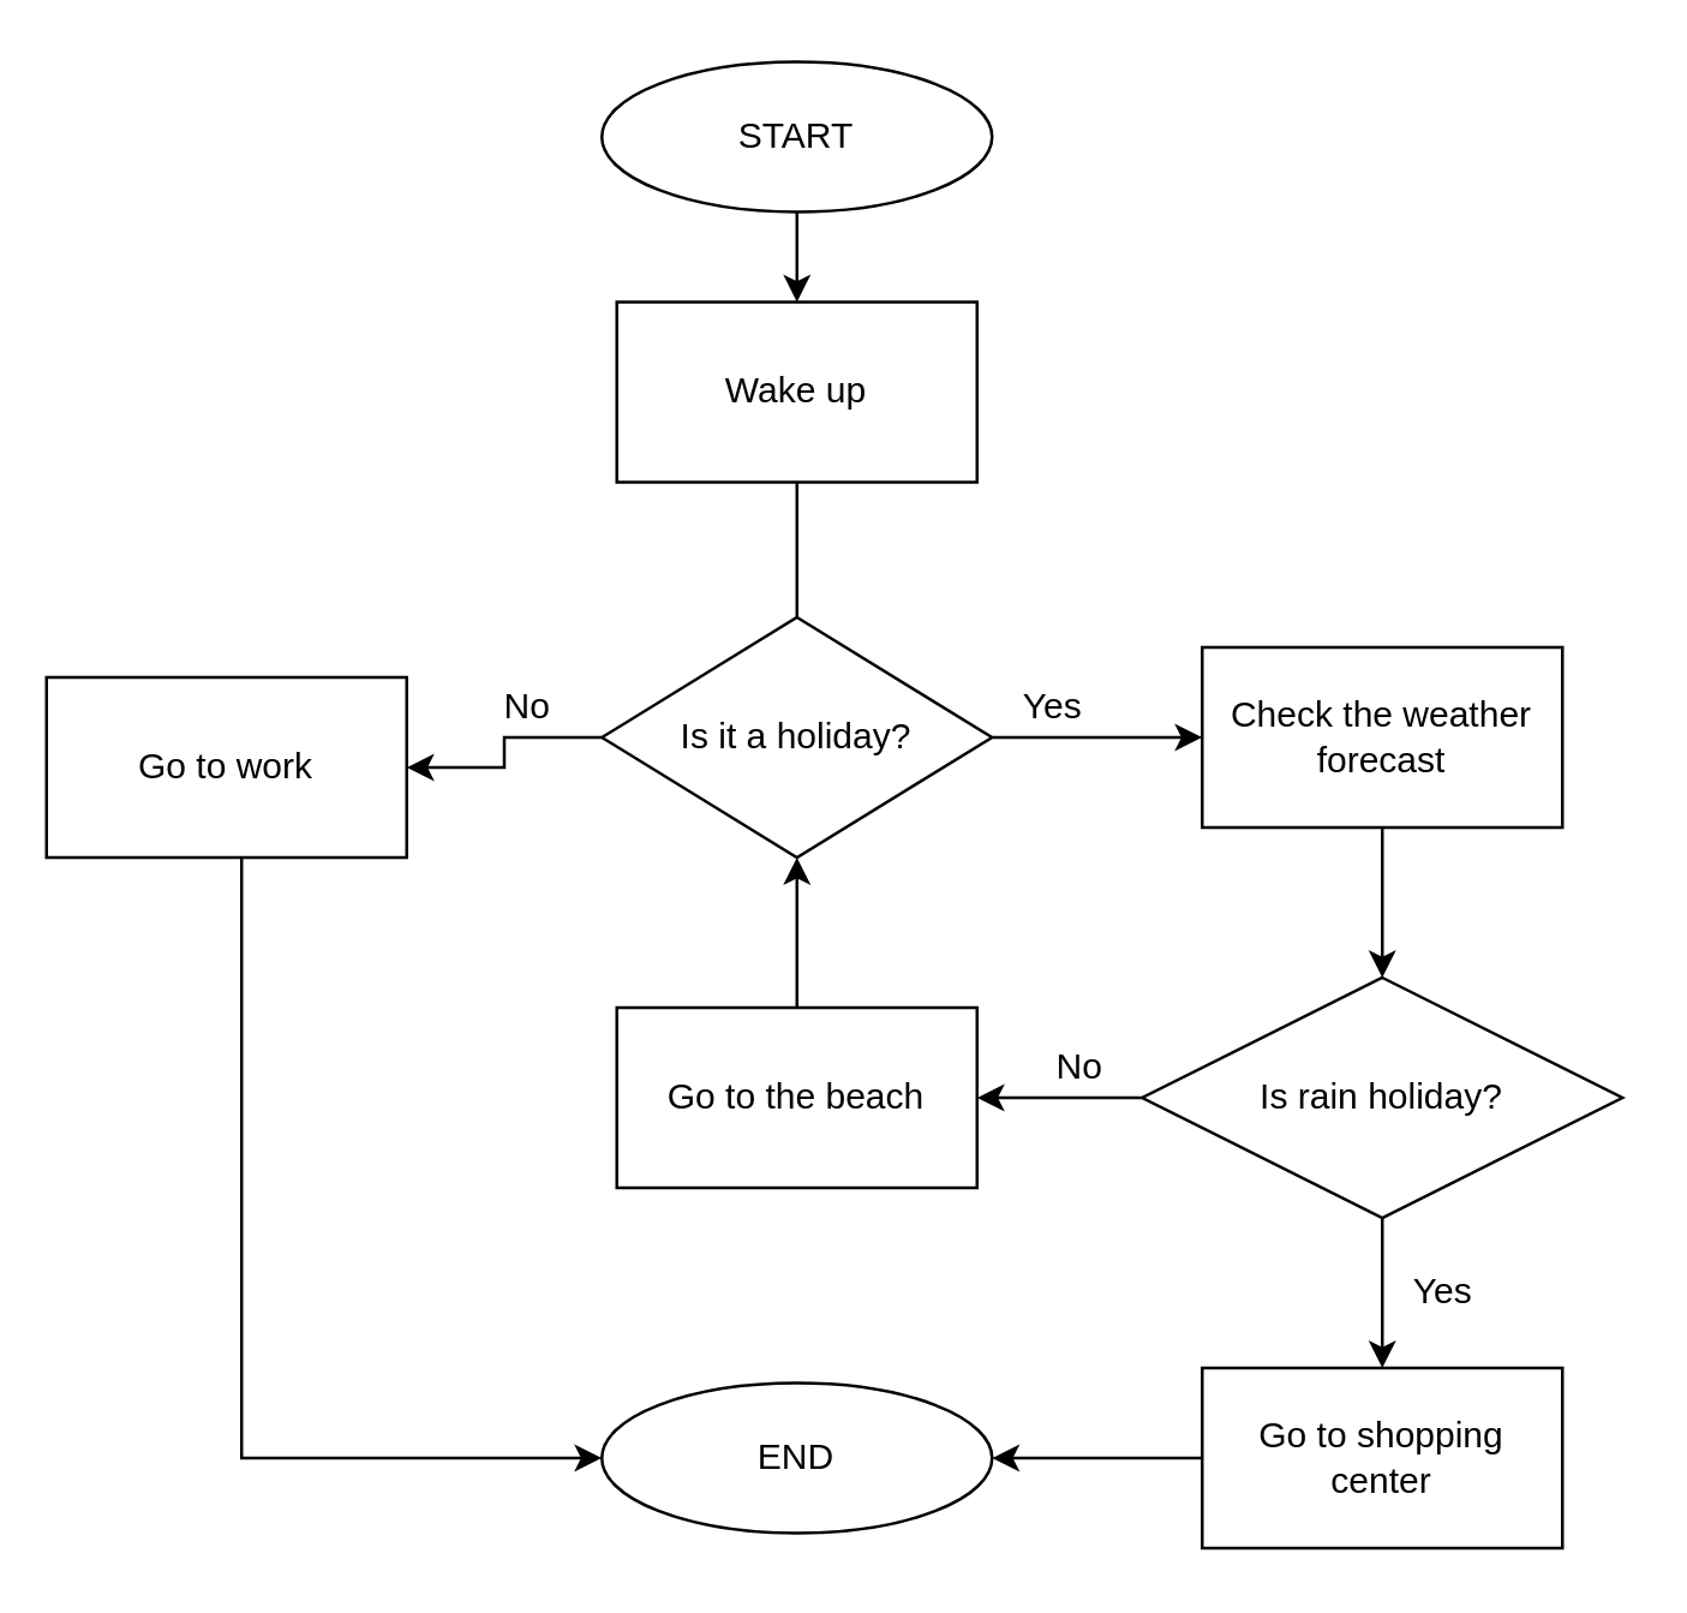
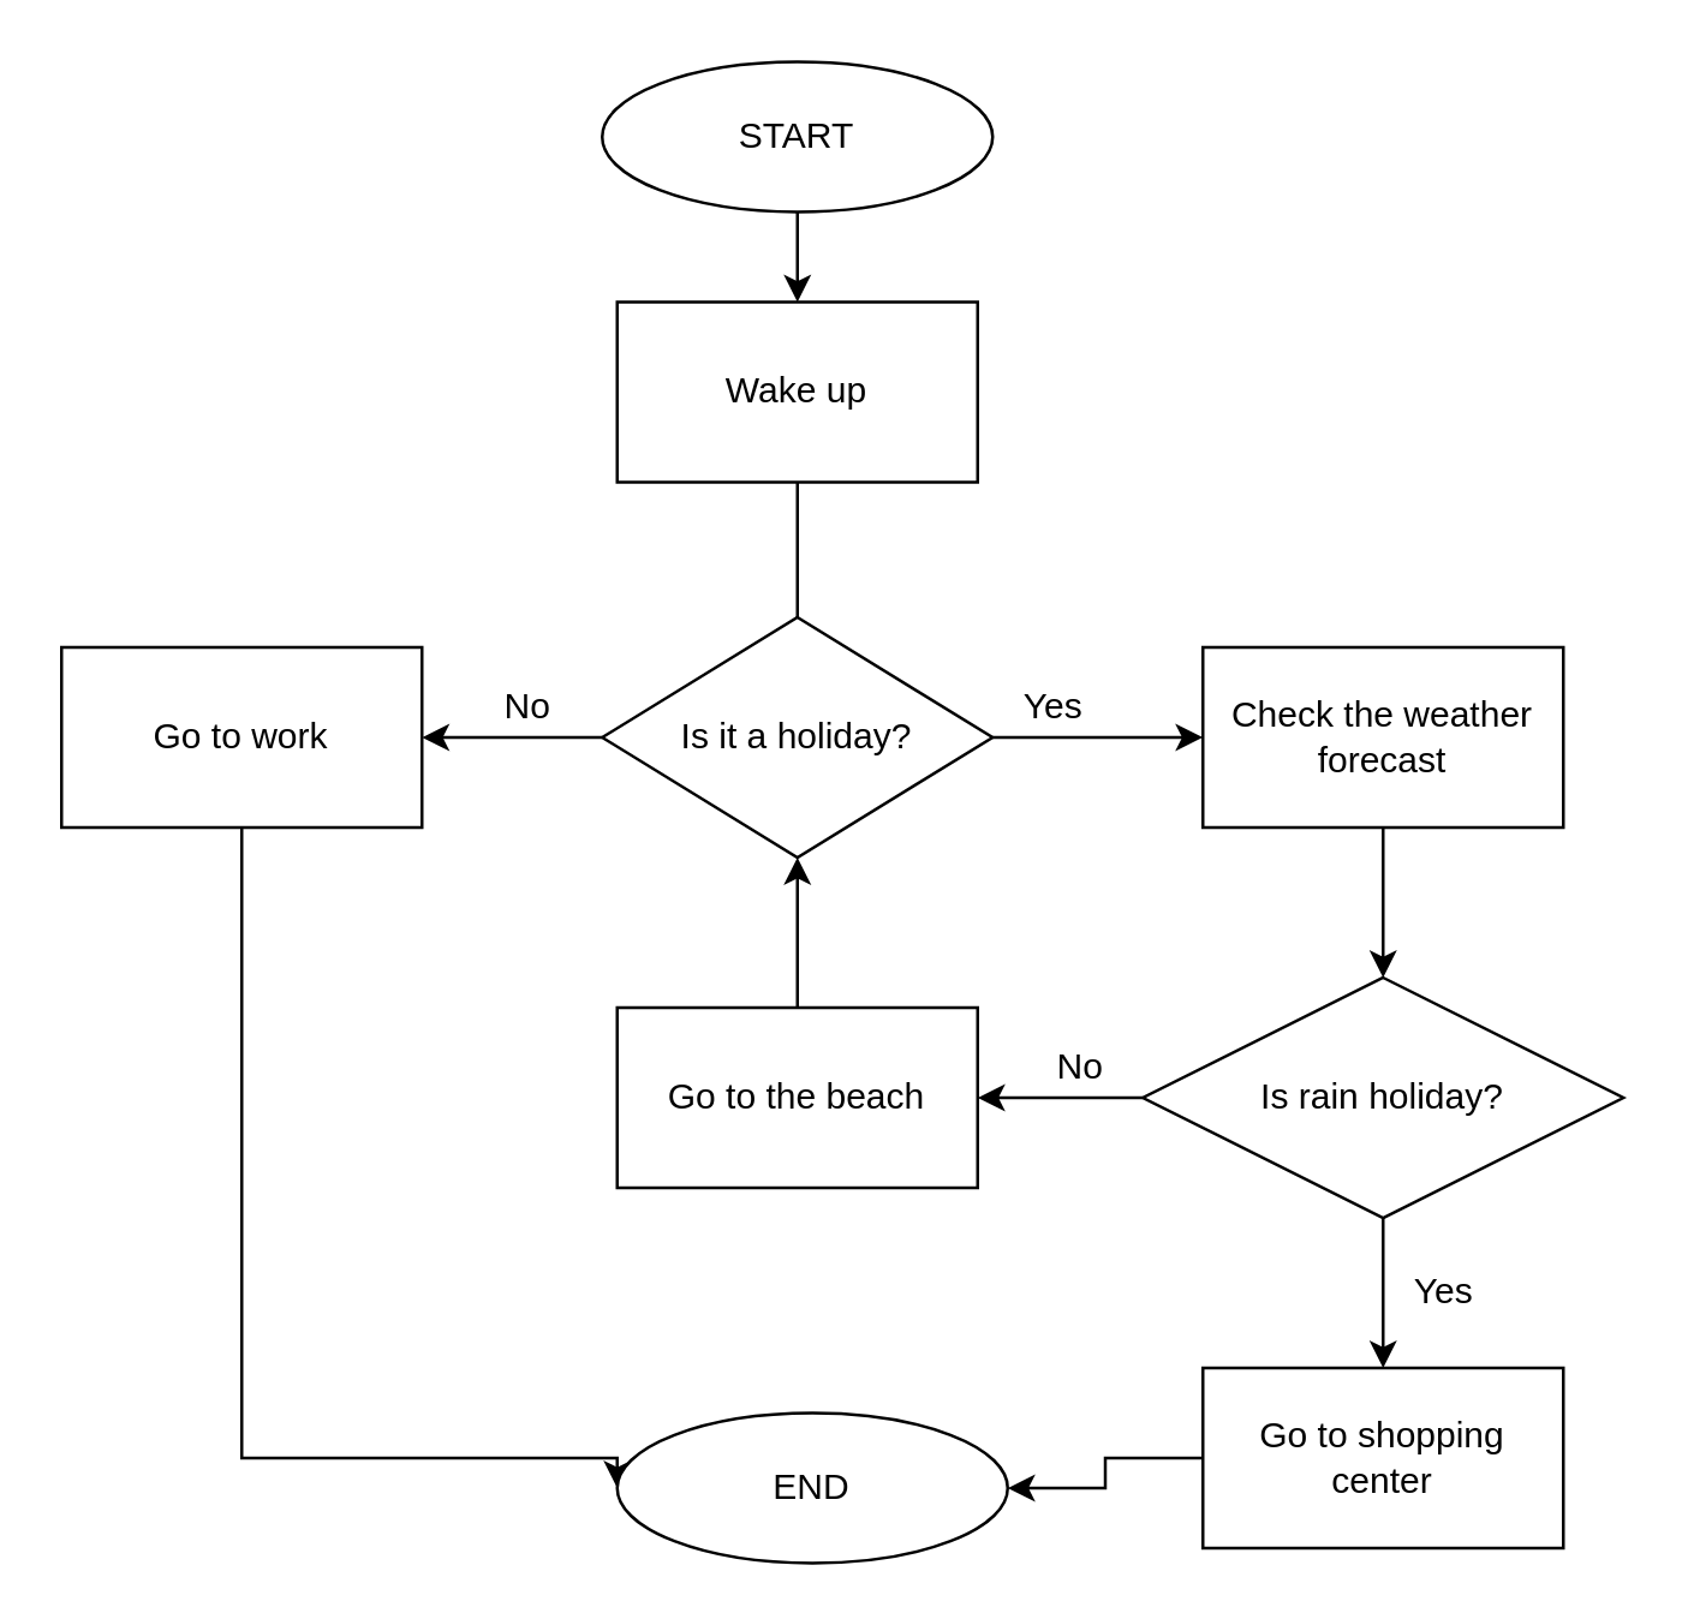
  <mxCell id="0" />
  <mxCell id="1" parent="0" />
  <mxCell id="2" value="" style="edgeStyle=orthogonalEdgeStyle;rounded=0;orthogonalLoop=1;jettySize=auto;html=1;" edge="1" parent="1" source="3"><mxGeometry relative="1" as="geometry"><mxPoint x="265" y="100" as="targetPoint" /></mxGeometry></mxCell>
  <mxCell id="3" value="START" style="ellipse;whiteSpace=wrap;html=1;" vertex="1" parent="1"><mxGeometry x="200" y="20" width="130" height="50" as="geometry" /></mxCell>
  <mxCell id="4" value="" style="edgeStyle=orthogonalEdgeStyle;rounded=0;orthogonalLoop=1;jettySize=auto;html=1;" edge="1" parent="1" source="6" target="8"><mxGeometry relative="1" as="geometry" /></mxCell>
  <mxCell id="5" value="" style="edgeStyle=orthogonalEdgeStyle;rounded=0;orthogonalLoop=1;jettySize=auto;html=1;" edge="1" parent="1" source="6" target="10"><mxGeometry relative="1" as="geometry" /></mxCell>
  <mxCell id="6" value="Is it a holiday?" style="rhombus;whiteSpace=wrap;html=1;" vertex="1" parent="1"><mxGeometry x="200" y="205" width="130" height="80" as="geometry" /></mxCell>
  <mxCell id="7" value="" style="edgeStyle=orthogonalEdgeStyle;rounded=0;orthogonalLoop=1;jettySize=auto;html=1;" edge="1" parent="1" source="8" target="17"><mxGeometry relative="1" as="geometry" /></mxCell>
  <mxCell id="8" value="Check the weather forecast" style="rounded=0;whiteSpace=wrap;html=1;" vertex="1" parent="1"><mxGeometry x="400" y="215" width="120" height="60" as="geometry" /></mxCell>
  <mxCell id="9" style="edgeStyle=orthogonalEdgeStyle;rounded=0;orthogonalLoop=1;jettySize=auto;html=1;entryX=0;entryY=0.5;entryDx=0;entryDy=0;" edge="1" parent="1" source="10" target="24"><mxGeometry relative="1" as="geometry"><mxPoint x="80" y="490" as="targetPoint" /><Array as="points"><mxPoint x="80" y="485" /></Array></mxGeometry></mxCell>
- <mxCell id="10" value="Go to work" style="rounded=0;whiteSpace=wrap;html=1;" vertex="1" parent="1"><mxGeometry x="15" y="225" width="120" height="60" as="geometry" /></mxCell>
+ <mxCell id="10" value="Go to work" style="rounded=0;whiteSpace=wrap;html=1;" vertex="1" parent="1"><mxGeometry x="20" y="215" width="120" height="60" as="geometry" /></mxCell>
  <mxCell id="11" value="Yes" style="text;html=1;align=center;verticalAlign=middle;resizable=0;points=[];autosize=1;" vertex="1" parent="1"><mxGeometry x="335" y="225" width="30" height="20" as="geometry" /></mxCell>
  <mxCell id="12" value="No" style="text;html=1;align=center;verticalAlign=middle;resizable=0;points=[];autosize=1;" vertex="1" parent="1"><mxGeometry x="160" y="225" width="30" height="20" as="geometry" /></mxCell>
  <mxCell id="13" value="" style="edgeStyle=orthogonalEdgeStyle;rounded=0;orthogonalLoop=1;jettySize=auto;html=1;" edge="1" parent="1" source="14" target="24"><mxGeometry relative="1" as="geometry" /></mxCell>
  <mxCell id="14" value="Go to shopping center" style="rounded=0;whiteSpace=wrap;html=1;" vertex="1" parent="1"><mxGeometry x="400" y="455" width="120" height="60" as="geometry" /></mxCell>
  <mxCell id="15" value="" style="edgeStyle=orthogonalEdgeStyle;rounded=0;orthogonalLoop=1;jettySize=auto;html=1;" edge="1" parent="1" source="17" target="19"><mxGeometry relative="1" as="geometry" /></mxCell>
  <mxCell id="16" value="" style="edgeStyle=orthogonalEdgeStyle;rounded=0;orthogonalLoop=1;jettySize=auto;html=1;" edge="1" parent="1" source="17" target="14"><mxGeometry relative="1" as="geometry" /></mxCell>
  <mxCell id="17" value="Is rain holiday?" style="rhombus;whiteSpace=wrap;html=1;" vertex="1" parent="1"><mxGeometry x="380" y="325" width="160" height="80" as="geometry" /></mxCell>
  <mxCell id="18" value="" style="edgeStyle=orthogonalEdgeStyle;rounded=0;orthogonalLoop=1;jettySize=auto;html=1;" edge="1" parent="1" source="19" target="6"><mxGeometry relative="1" as="geometry" /></mxCell>
  <mxCell id="19" value="Go to the beach" style="rounded=0;whiteSpace=wrap;html=1;" vertex="1" parent="1"><mxGeometry x="205" y="335" width="120" height="60" as="geometry" /></mxCell>
  <mxCell id="20" value="No" style="text;html=1;align=center;verticalAlign=middle;resizable=0;points=[];autosize=1;" vertex="1" parent="1"><mxGeometry x="344" y="345" width="30" height="20" as="geometry" /></mxCell>
  <mxCell id="21" value="" style="edgeStyle=orthogonalEdgeStyle;rounded=0;orthogonalLoop=1;jettySize=auto;html=1;endArrow=none;" edge="1" parent="1" source="22" target="6"><mxGeometry relative="1" as="geometry" /></mxCell>
  <mxCell id="22" value="Wake up" style="rounded=0;whiteSpace=wrap;html=1;" vertex="1" parent="1"><mxGeometry x="205" y="100" width="120" height="60" as="geometry" /></mxCell>
  <mxCell id="23" value="Yes" style="text;html=1;align=center;verticalAlign=middle;resizable=0;points=[];autosize=1;" vertex="1" parent="1"><mxGeometry x="465" y="420" width="30" height="20" as="geometry" /></mxCell>
- <mxCell id="24" value="END" style="ellipse;whiteSpace=wrap;html=1;" vertex="1" parent="1"><mxGeometry x="200" y="460" width="130" height="50" as="geometry" /></mxCell>
+ <mxCell id="24" value="END" style="ellipse;whiteSpace=wrap;html=1;" vertex="1" parent="1"><mxGeometry x="205" y="470" width="130" height="50" as="geometry" /></mxCell>
